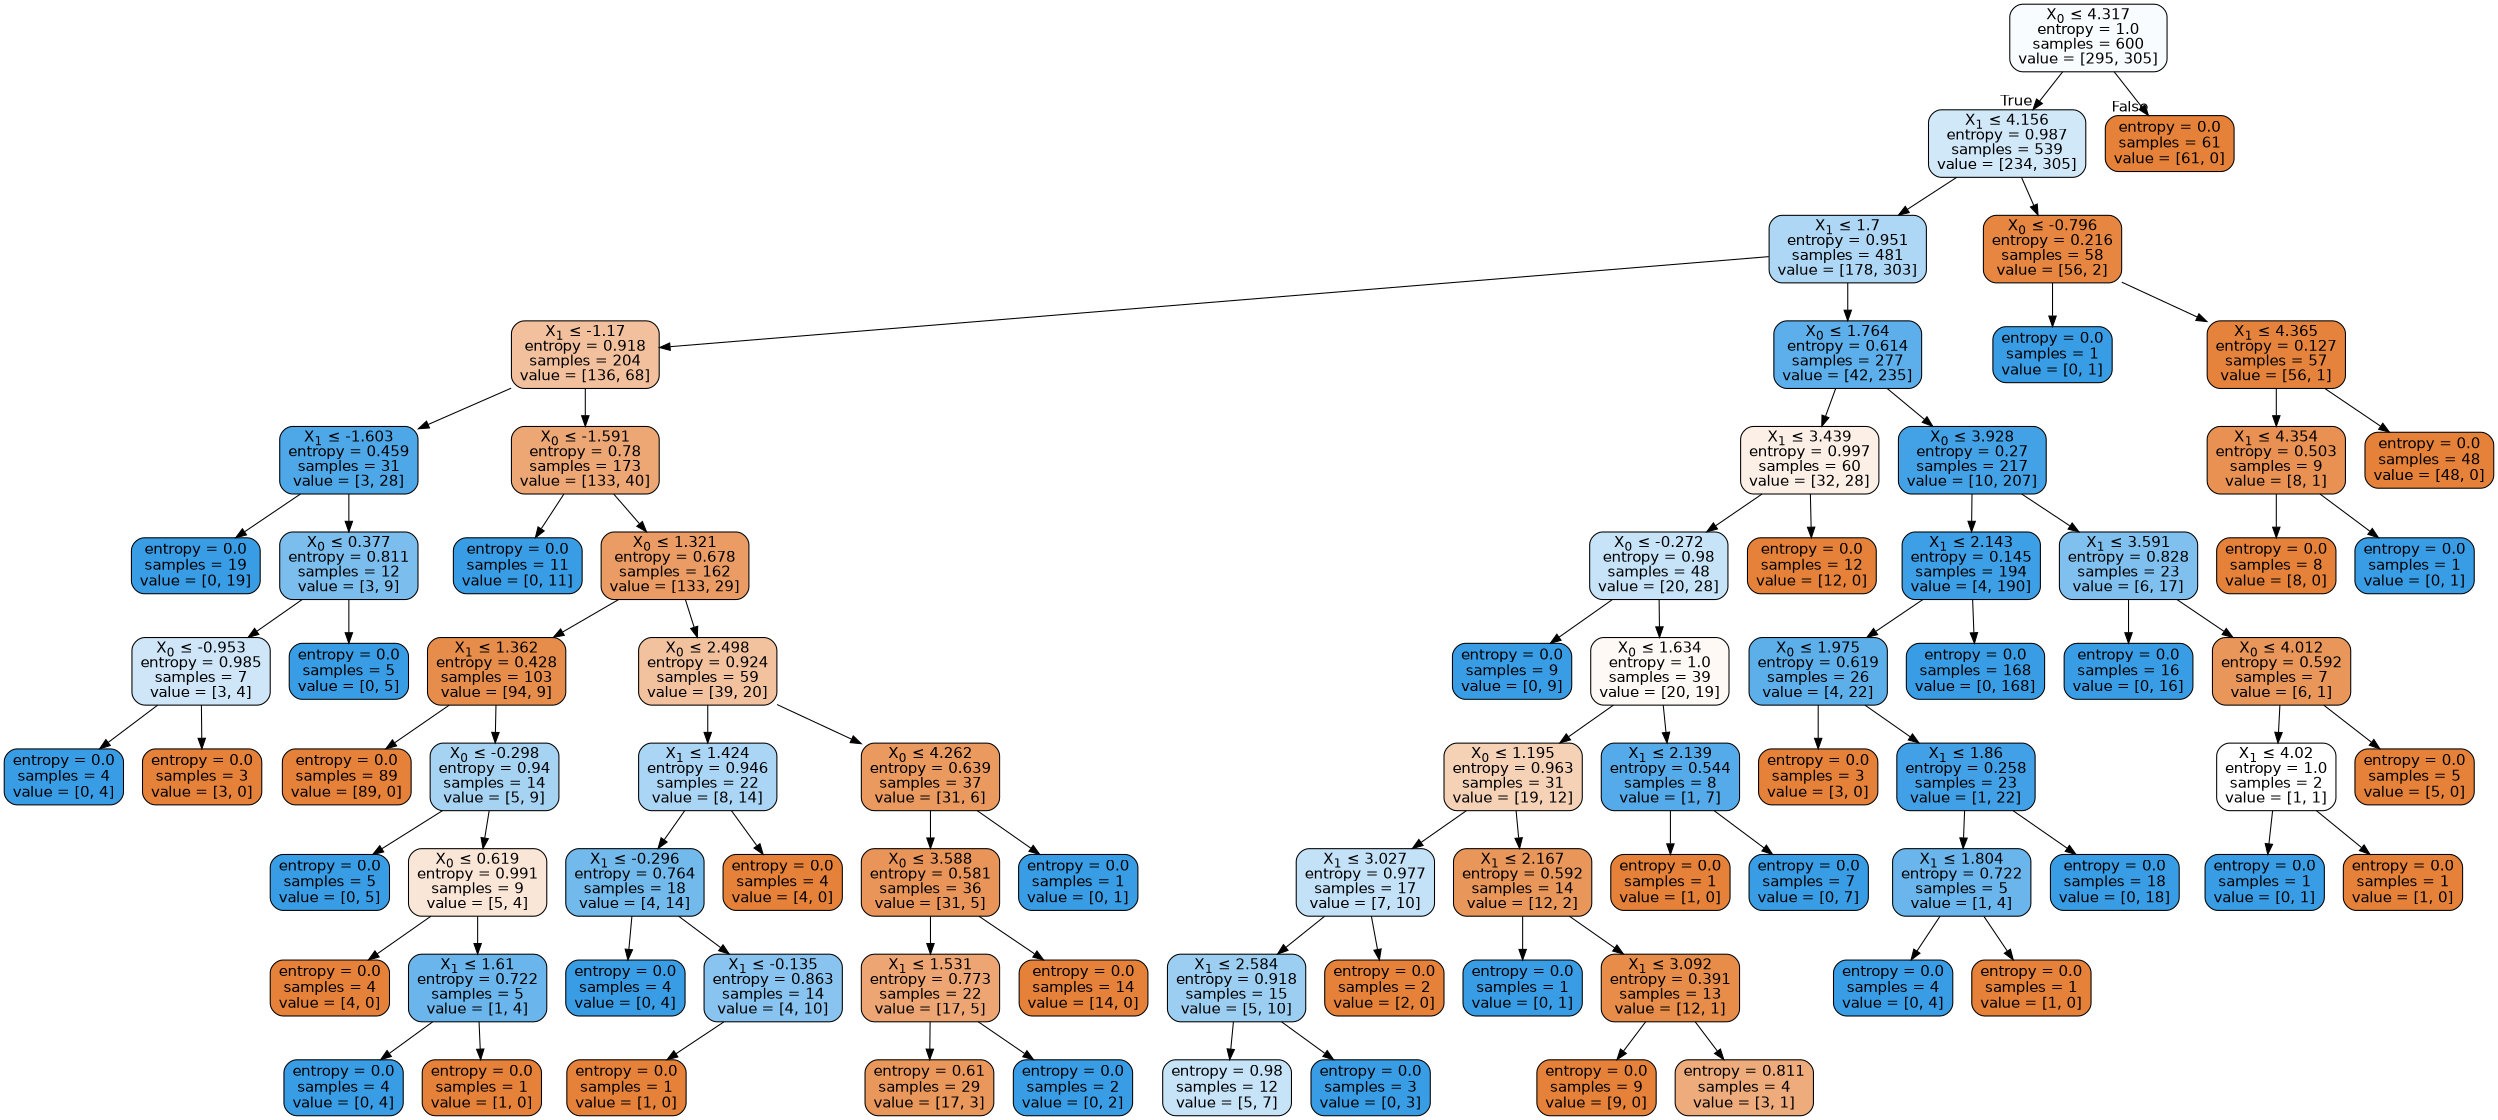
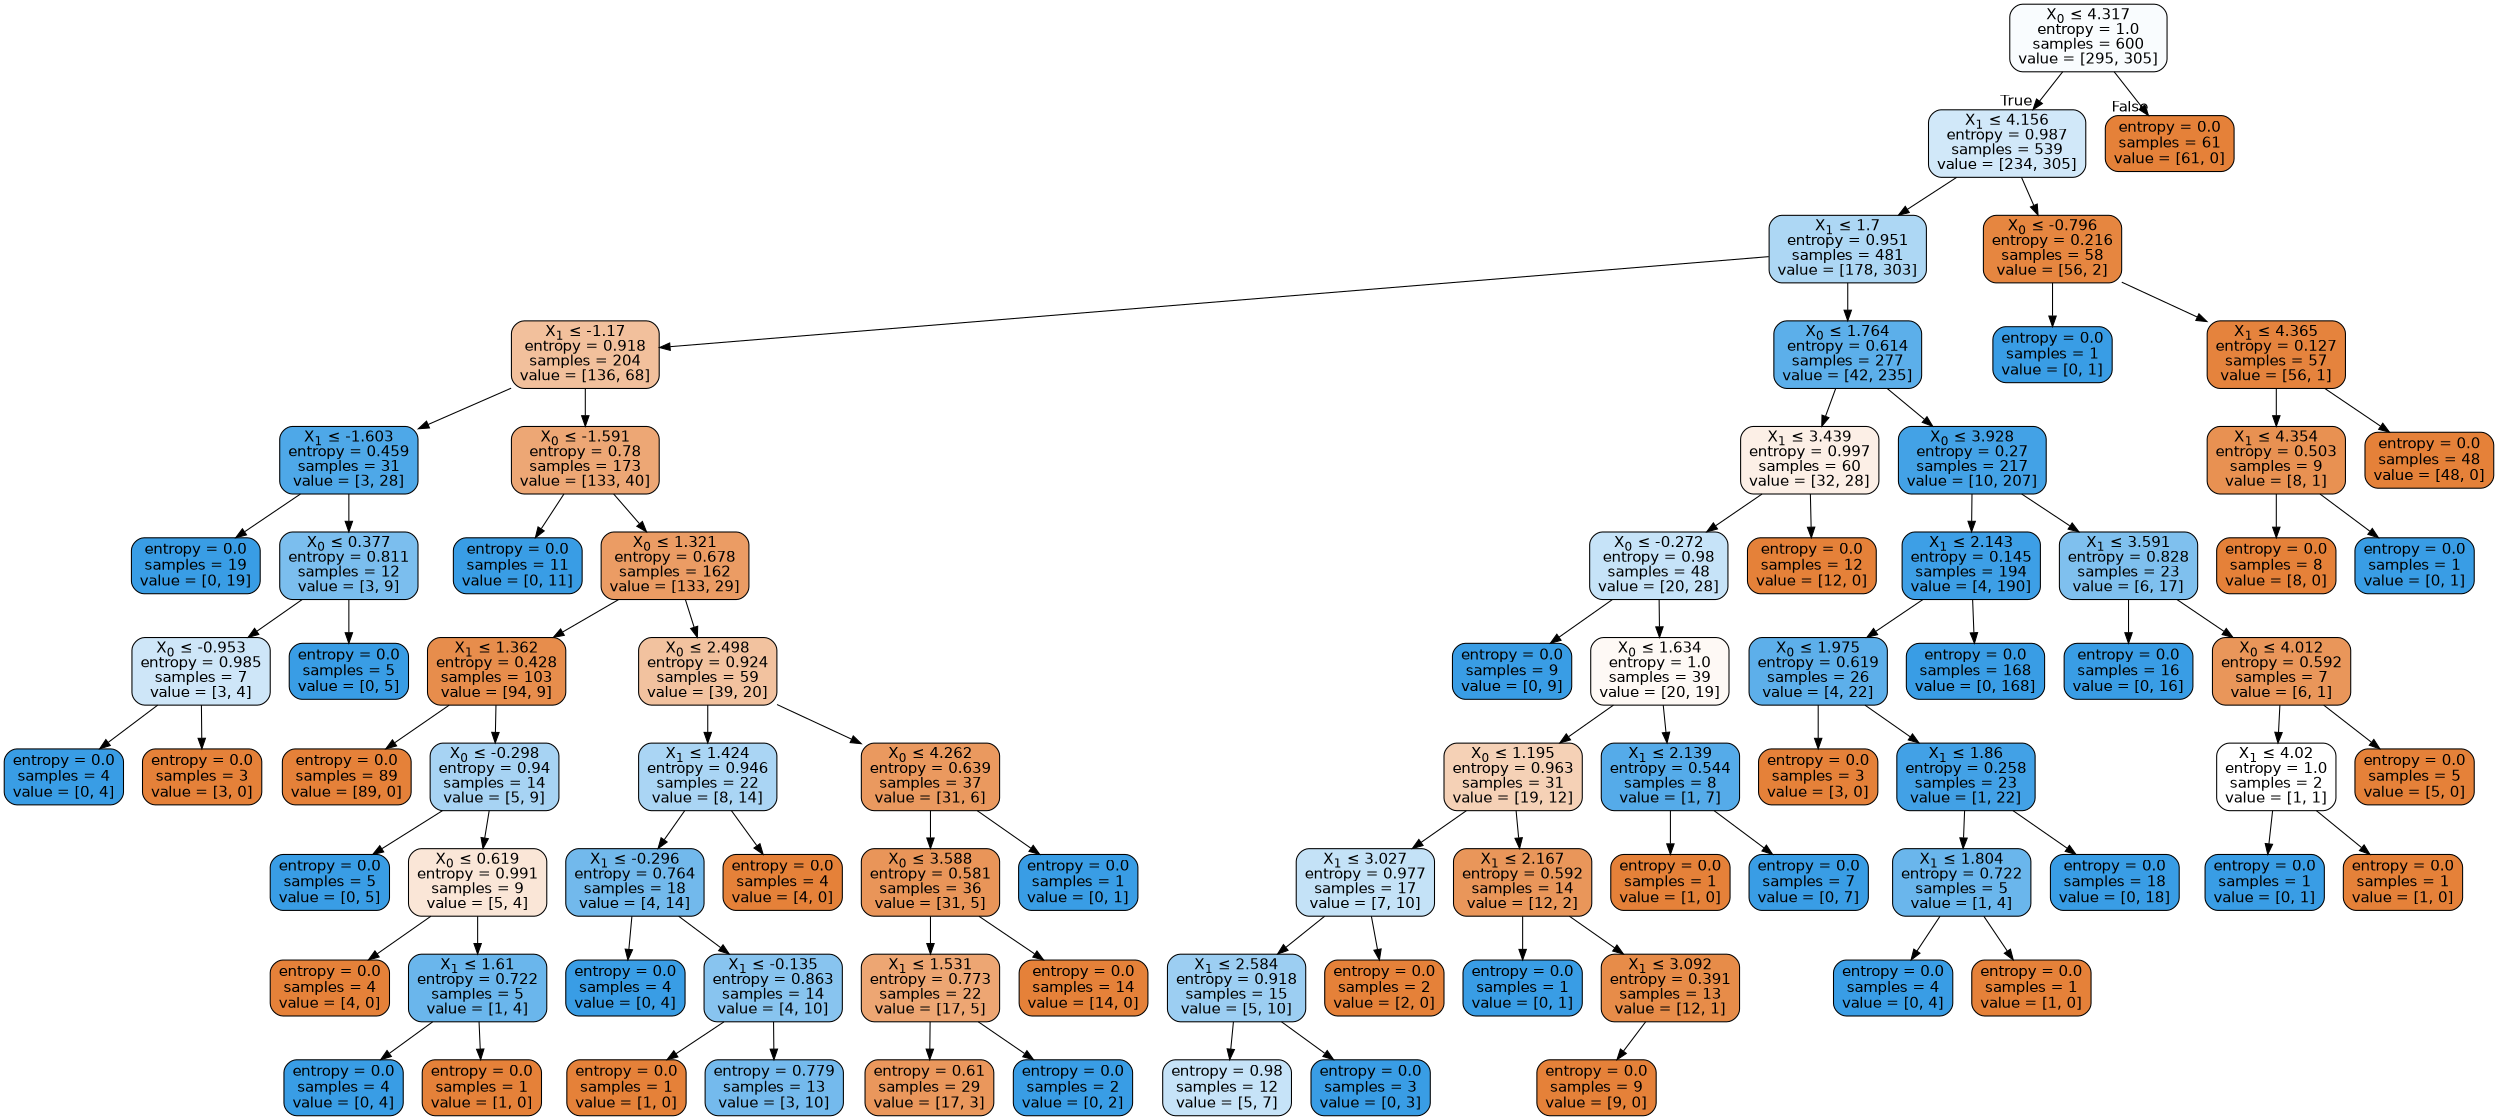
  digraph {
    node [color=black fillcolor="#399de5" fontname=helvetica shape=box style="filled, rounded"]
    edge [fontname=helvetica]
    n1 [fillcolor="#f9fcfe" label=<X<SUB>0</SUB> &le; 4.317<br/>entropy = 1.0<br/>samples = 600<br/>value = [295, 305]>]
    n2 [fillcolor="#d1e8f9" label=<X<SUB>1</SUB> &le; 4.156<br/>entropy = 0.987<br/>samples = 539<br/>value = [234, 305]>]
    n3 [fillcolor="#e58139" label=<entropy = 0.0<br/>samples = 61<br/>value = [61, 0]>]
    n4 [fillcolor="#add7f4" label=<X<SUB>1</SUB> &le; 1.7<br/>entropy = 0.951<br/>samples = 481<br/>value = [178, 303]>]
    n5 [fillcolor="#e68640" label=<X<SUB>0</SUB> &le; -0.796<br/>entropy = 0.216<br/>samples = 58<br/>value = [56, 2]>]
    n6 [fillcolor="#f2c09c" label=<X<SUB>1</SUB> &le; -1.17<br/>entropy = 0.918<br/>samples = 204<br/>value = [136, 68]>]
    n7 [fillcolor="#5cafea" label=<X<SUB>0</SUB> &le; 1.764<br/>entropy = 0.614<br/>samples = 277<br/>value = [42, 235]>]
    n8 [label=<entropy = 0.0<br/>samples = 1<br/>value = [0, 1]>]
    n9 [fillcolor="#e5833d" label=<X<SUB>1</SUB> &le; 4.365<br/>entropy = 0.127<br/>samples = 57<br/>value = [56, 1]>]
    n10 [fillcolor="#4ea8e8" label=<X<SUB>1</SUB> &le; -1.603<br/>entropy = 0.459<br/>samples = 31<br/>value = [3, 28]>]
    n11 [fillcolor="#eda775" label=<X<SUB>0</SUB> &le; -1.591<br/>entropy = 0.78<br/>samples = 173<br/>value = [133, 40]>]
    n12 [fillcolor="#fcefe6" label=<X<SUB>1</SUB> &le; 3.439<br/>entropy = 0.997<br/>samples = 60<br/>value = [32, 28]>]
    n13 [fillcolor="#43a2e6" label=<X<SUB>0</SUB> &le; 3.928<br/>entropy = 0.27<br/>samples = 217<br/>value = [10, 207]>]
    n14 [label=<entropy = 0.0<br/>samples = 19<br/>value = [0, 19]>]
    n15 [fillcolor="#7bbeee" label=<X<SUB>0</SUB> &le; 0.377<br/>entropy = 0.811<br/>samples = 12<br/>value = [3, 9]>]
    n16 [label=<entropy = 0.0<br/>samples = 11<br/>value = [0, 11]>]
    n17 [fillcolor="#eb9c64" label=<X<SUB>0</SUB> &le; 1.321<br/>entropy = 0.678<br/>samples = 162<br/>value = [133, 29]>]
    n18 [fillcolor="#cee6f8" label=<X<SUB>0</SUB> &le; -0.953<br/>entropy = 0.985<br/>samples = 7<br/>value = [3, 4]>]
    n19 [label=<entropy = 0.0<br/>samples = 5<br/>value = [0, 5]>]
    n20 [label=<entropy = 0.0<br/>samples = 4<br/>value = [0, 4]>]
    n21 [fillcolor="#e58139" label=<entropy = 0.0<br/>samples = 3<br/>value = [3, 0]>]
    n22 [fillcolor="#e78d4c" label=<X<SUB>1</SUB> &le; 1.362<br/>entropy = 0.428<br/>samples = 103<br/>value = [94, 9]>]
    n23 [fillcolor="#f2c29f" label=<X<SUB>0</SUB> &le; 2.498<br/>entropy = 0.924<br/>samples = 59<br/>value = [39, 20]>]
    n24 [fillcolor="#e58139" label=<entropy = 0.0<br/>samples = 89<br/>value = [89, 0]>]
    n25 [fillcolor="#a7d3f3" label=<X<SUB>0</SUB> &le; -0.298<br/>entropy = 0.94<br/>samples = 14<br/>value = [5, 9]>]
    n26 [fillcolor="#aad5f4" label=<X<SUB>1</SUB> &le; 1.424<br/>entropy = 0.946<br/>samples = 22<br/>value = [8, 14]>]
    n27 [fillcolor="#ea995f" label=<X<SUB>0</SUB> &le; 4.262<br/>entropy = 0.639<br/>samples = 37<br/>value = [31, 6]>]
    n28 [label=<entropy = 0.0<br/>samples = 5<br/>value = [0, 5]>]
    n29 [fillcolor="#fae6d7" label=<X<SUB>0</SUB> &le; 0.619<br/>entropy = 0.991<br/>samples = 9<br/>value = [5, 4]>]
    n30 [fillcolor="#e58139" label=<entropy = 0.0<br/>samples = 4<br/>value = [4, 0]>]
    n31 [fillcolor="#6ab6ec" label=<X<SUB>1</SUB> &le; 1.61<br/>entropy = 0.722<br/>samples = 5<br/>value = [1, 4]>]
    n32 [label=<entropy = 0.0<br/>samples = 4<br/>value = [0, 4]>]
    n33 [fillcolor="#e58139" label=<entropy = 0.0<br/>samples = 1<br/>value = [1, 0]>]
    n34 [fillcolor="#72b9ec" label=<X<SUB>1</SUB> &le; -0.296<br/>entropy = 0.764<br/>samples = 18<br/>value = [4, 14]>]
    n35 [fillcolor="#e58139" label=<entropy = 0.0<br/>samples = 4<br/>value = [4, 0]>]
    n36 [fillcolor="#e99559" label=<X<SUB>0</SUB> &le; 3.588<br/>entropy = 0.581<br/>samples = 36<br/>value = [31, 5]>]
    n37 [label=<entropy = 0.0<br/>samples = 1<br/>value = [0, 1]>]
    n38 [label=<entropy = 0.0<br/>samples = 4<br/>value = [0, 4]>]
    n39 [fillcolor="#88c4ef" label=<X<SUB>1</SUB> &le; -0.135<br/>entropy = 0.863<br/>samples = 14<br/>value = [4, 10]>]
    n40 [fillcolor="#e58139" label=<entropy = 0.0<br/>samples = 1<br/>value = [1, 0]>]
+   n41 [fillcolor="#74baed" label=<entropy = 0.779<br/>samples = 13<br/>value = [3, 10]>]
    n42 [fillcolor="#eda673" label=<X<SUB>1</SUB> &le; 1.531<br/>entropy = 0.773<br/>samples = 22<br/>value = [17, 5]>]
    n43 [fillcolor="#e58139" label=<entropy = 0.0<br/>samples = 14<br/>value = [14, 0]>]
    n44 [fillcolor="#ea975c" label=<entropy = 0.61<br/>samples = 29<br/>value = [17, 3]>]
    n45 [label=<entropy = 0.0<br/>samples = 2<br/>value = [0, 2]>]
    n46 [fillcolor="#c6e3f8" label=<X<SUB>0</SUB> &le; -0.272<br/>entropy = 0.98<br/>samples = 48<br/>value = [20, 28]>]
    n47 [fillcolor="#e58139" label=<entropy = 0.0<br/>samples = 12<br/>value = [12, 0]>]
    n48 [fillcolor="#3d9fe6" label=<X<SUB>1</SUB> &le; 2.143<br/>entropy = 0.145<br/>samples = 194<br/>value = [4, 190]>]
    n49 [fillcolor="#7fc0ee" label=<X<SUB>1</SUB> &le; 3.591<br/>entropy = 0.828<br/>samples = 23<br/>value = [6, 17]>]
    n50 [label=<entropy = 0.0<br/>samples = 9<br/>value = [0, 9]>]
    n51 [fillcolor="#fef9f5" label=<X<SUB>0</SUB> &le; 1.634<br/>entropy = 1.0<br/>samples = 39<br/>value = [20, 19]>]
    n52 [fillcolor="#f5d1b6" label=<X<SUB>0</SUB> &le; 1.195<br/>entropy = 0.963<br/>samples = 31<br/>value = [19, 12]>]
    n53 [fillcolor="#55abe9" label=<X<SUB>1</SUB> &le; 2.139<br/>entropy = 0.544<br/>samples = 8<br/>value = [1, 7]>]
    n54 [fillcolor="#c4e2f7" label=<X<SUB>1</SUB> &le; 3.027<br/>entropy = 0.977<br/>samples = 17<br/>value = [7, 10]>]
    n55 [fillcolor="#e9965a" label=<X<SUB>1</SUB> &le; 2.167<br/>entropy = 0.592<br/>samples = 14<br/>value = [12, 2]>]
    n56 [fillcolor="#e58139" label=<entropy = 0.0<br/>samples = 1<br/>value = [1, 0]>]
    n57 [label=<entropy = 0.0<br/>samples = 7<br/>value = [0, 7]>]
    n58 [fillcolor="#9ccef2" label=<X<SUB>1</SUB> &le; 2.584<br/>entropy = 0.918<br/>samples = 15<br/>value = [5, 10]>]
    n59 [fillcolor="#e58139" label=<entropy = 0.0<br/>samples = 2<br/>value = [2, 0]>]
    n60 [label=<entropy = 0.0<br/>samples = 1<br/>value = [0, 1]>]
    n61 [fillcolor="#e78c49" label=<X<SUB>1</SUB> &le; 3.092<br/>entropy = 0.391<br/>samples = 13<br/>value = [12, 1]>]
    n62 [fillcolor="#c6e3f8" label=<entropy = 0.98<br/>samples = 12<br/>value = [5, 7]>]
    n63 [label=<entropy = 0.0<br/>samples = 3<br/>value = [0, 3]>]
    n64 [fillcolor="#e58139" label=<entropy = 0.0<br/>samples = 9<br/>value = [9, 0]>]
-   n65 [fillcolor="#eeab7b" label=<entropy = 0.811<br/>samples = 4<br/>value = [3, 1]>]
    n66 [fillcolor="#5dafea" label=<X<SUB>0</SUB> &le; 1.975<br/>entropy = 0.619<br/>samples = 26<br/>value = [4, 22]>]
    n67 [label=<entropy = 0.0<br/>samples = 168<br/>value = [0, 168]>]
    n68 [label=<entropy = 0.0<br/>samples = 16<br/>value = [0, 16]>]
    n69 [fillcolor="#e9965a" label=<X<SUB>0</SUB> &le; 4.012<br/>entropy = 0.592<br/>samples = 7<br/>value = [6, 1]>]
    n70 [fillcolor="#e58139" label=<entropy = 0.0<br/>samples = 3<br/>value = [3, 0]>]
    n71 [fillcolor="#42a1e6" label=<X<SUB>1</SUB> &le; 1.86<br/>entropy = 0.258<br/>samples = 23<br/>value = [1, 22]>]
    n72 [fillcolor="#6ab6ec" label=<X<SUB>1</SUB> &le; 1.804<br/>entropy = 0.722<br/>samples = 5<br/>value = [1, 4]>]
    n73 [label=<entropy = 0.0<br/>samples = 18<br/>value = [0, 18]>]
    n74 [label=<entropy = 0.0<br/>samples = 4<br/>value = [0, 4]>]
    n75 [fillcolor="#e58139" label=<entropy = 0.0<br/>samples = 1<br/>value = [1, 0]>]
    n76 [fillcolor="#ffffff" label=<X<SUB>1</SUB> &le; 4.02<br/>entropy = 1.0<br/>samples = 2<br/>value = [1, 1]>]
    n77 [fillcolor="#e58139" label=<entropy = 0.0<br/>samples = 5<br/>value = [5, 0]>]
    n78 [label=<entropy = 0.0<br/>samples = 1<br/>value = [0, 1]>]
    n79 [fillcolor="#e58139" label=<entropy = 0.0<br/>samples = 1<br/>value = [1, 0]>]
    n80 [fillcolor="#e89152" label=<X<SUB>1</SUB> &le; 4.354<br/>entropy = 0.503<br/>samples = 9<br/>value = [8, 1]>]
    n81 [fillcolor="#e58139" label=<entropy = 0.0<br/>samples = 48<br/>value = [48, 0]>]
    n82 [fillcolor="#e58139" label=<entropy = 0.0<br/>samples = 8<br/>value = [8, 0]>]
    n83 [label=<entropy = 0.0<br/>samples = 1<br/>value = [0, 1]>]
    n1 -> n2 [headlabel=True labelangle=45 labeldistance=2.5]
    n1 -> n3 [headlabel=False labelangle=-45 labeldistance=2.5]
    n2 -> n4
    n2 -> n5
    n4 -> n6
    n4 -> n7
    n5 -> n8
    n5 -> n9
    n6 -> n10
    n6 -> n11
    n7 -> n12
    n7 -> n13
    n9 -> n80
    n9 -> n81
    n10 -> n14
    n10 -> n15
    n11 -> n16
    n11 -> n17
    n12 -> n46
    n12 -> n47
    n13 -> n48
    n13 -> n49
    n15 -> n18
    n15 -> n19
    n17 -> n22
    n17 -> n23
    n18 -> n20
    n18 -> n21
    n22 -> n24
    n22 -> n25
    n23 -> n26
    n23 -> n27
    n25 -> n28
    n25 -> n29
    n26 -> n34
    n26 -> n35
    n27 -> n36
    n27 -> n37
    n29 -> n30
    n29 -> n31
    n31 -> n32
    n31 -> n33
    n34 -> n38
    n34 -> n39
    n36 -> n42
    n36 -> n43
    n39 -> n40
+   n39 -> n41
    n42 -> n44
    n42 -> n45
    n46 -> n50
    n46 -> n51
    n48 -> n66
    n48 -> n67
    n49 -> n68
    n49 -> n69
    n51 -> n52
    n51 -> n53
    n52 -> n54
    n52 -> n55
    n53 -> n56
    n53 -> n57
    n54 -> n58
    n54 -> n59
    n55 -> n60
    n55 -> n61
    n58 -> n62
    n58 -> n63
    n61 -> n64
-   n61 -> n65
    n66 -> n70
    n66 -> n71
    n69 -> n76
    n69 -> n77
    n71 -> n72
    n71 -> n73
    n72 -> n74
    n72 -> n75
    n76 -> n78
    n76 -> n79
    n80 -> n82
    n80 -> n83
  }
